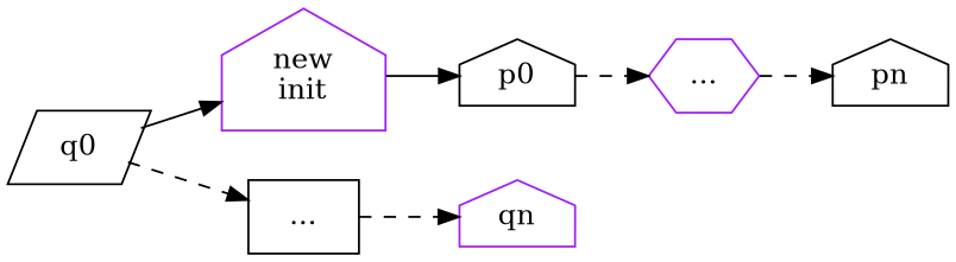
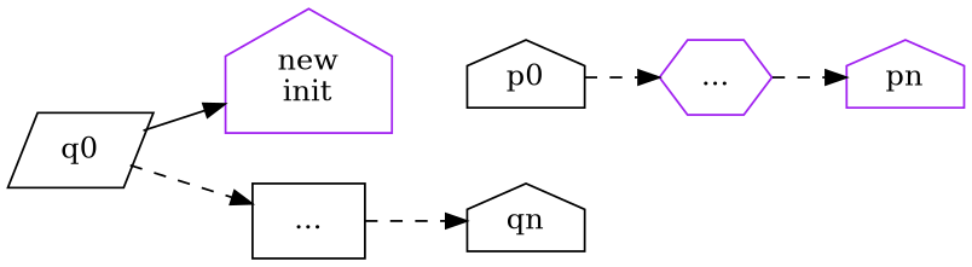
  digraph {
    rankdir=LR
    node [color=purple shape=house]
    edge [style=dashed]
    n1 [label="new\ninit"]
    n2 [color=black label=p0]
    n3 [label="..." shape=hexagon]
    n4 [color=black label=q0 shape=parallelogram]
    n5 [color=black label="..." shape=box]
-   n6 [color=black label=pn]
-   n7 [label=qn]
-   n1 -> n2 [style=solid]
+   n6 [label=pn]
+   n7 [color=black label=qn]
    n2 -> n3
    n3 -> n6
    n4 -> n1 [style=solid]
    n4 -> n5
    n5 -> n7
  }
